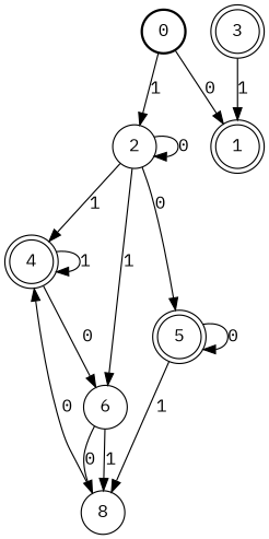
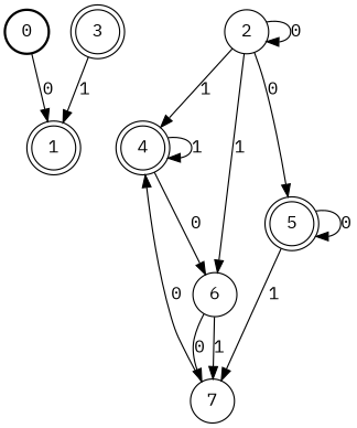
  digraph {
    fontname="IBM Plex Mono"
    node [fontname="IBM Plex Mono" shape=circle]
    edge [fontname="IBM Plex Mono"]
    0 [style=bold]
    1 [peripheries=2]
    2
    4 [peripheries=2]
    5 [peripheries=2]
    6
    3 [peripheries=2]
-   7 [label=8]
+   7
    0 -> 1 [label=0]
-   0 -> 2 [label=1]
    2 -> 2 [label=0]
    2 -> 4 [label=1]
    2 -> 5 [label=0]
    2 -> 6 [label=1]
    4 -> 4 [label=1]
    4 -> 6 [label=0]
    5 -> 5 [label=0]
    5 -> 7 [label=1]
    6 -> 7 [label=0]
    6 -> 7 [label=1]
    3 -> 1 [label=1]
    7 -> 4 [label=0]
  }
